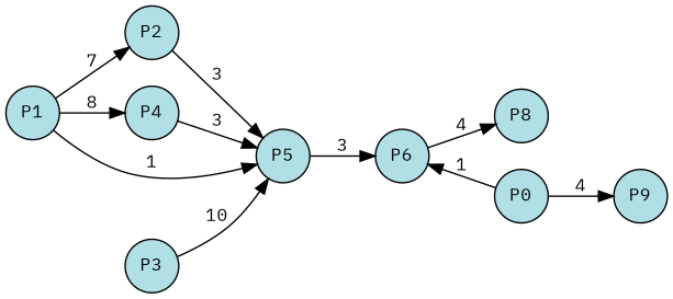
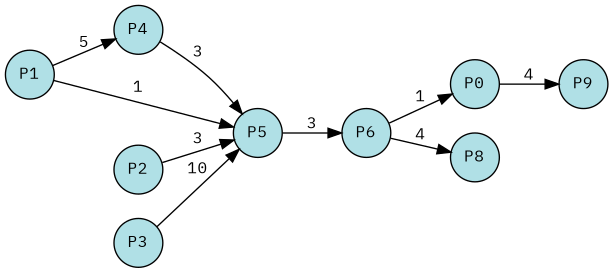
  digraph {
    fontname="IBM Plex Mono"
    rankdir=LR
    splines=true
    node [fillcolor=powderblue fixedsize=true fontcolor=black fontname="IBM Plex Mono" fontsize=12 margin=0 shape=circle style=filled]
    edge [fontcolor=black fontname="IBM Plex Mono" fontsize=12 margin=0]
    n1 [label=P1 width=0.5]
    n2 [label=P2 width=0.5]
    n3 [label=P3 width=0.5]
    n4 [label=P4 width=0.5]
    n5 [label=P5 width=0.5]
    n6 [label=P6 width=0.5]
    n7 [label=P0 width=0.5]
    n8 [label=P8 width=0.5]
    n9 [label=P9 width=0.5]
    subgraph sub_1 {
      rank=same
      n1
    }
    subgraph sub_2 {
      rank=same
      n2
      n3
      n4
    }
    subgraph sub_3 {
      rank=same
      n5
    }
    subgraph sub_4 {
      rank=same
      n6
    }
    subgraph sub_5 {
      rank=same
      n7
      n8
    }
    subgraph sub_6 {
      rank=same
      n9
    }
-   n1 -> n2 [label=7]
-   n1 -> n4 [label=8]
+   n1 -> n4 [label=5]
    n1 -> n5 [label=1]
    n2 -> n5 [label=3]
    n3 -> n5 [label=10]
    n4 -> n5 [label=3]
    n5 -> n6 [label=3]
-   n7 -> n6 [label=1]
+   n6 -> n7 [label=1]
    n6 -> n8 [label=4]
    n7 -> n9 [label=4]
  }
